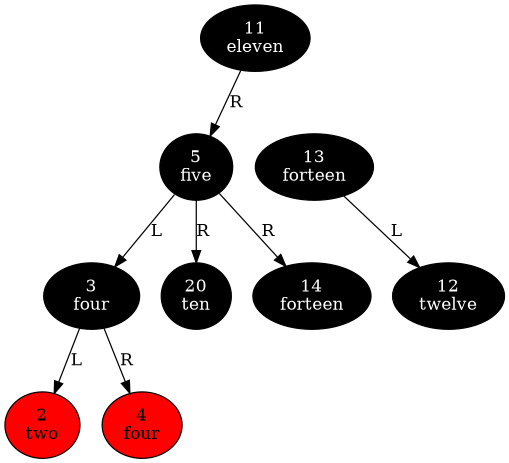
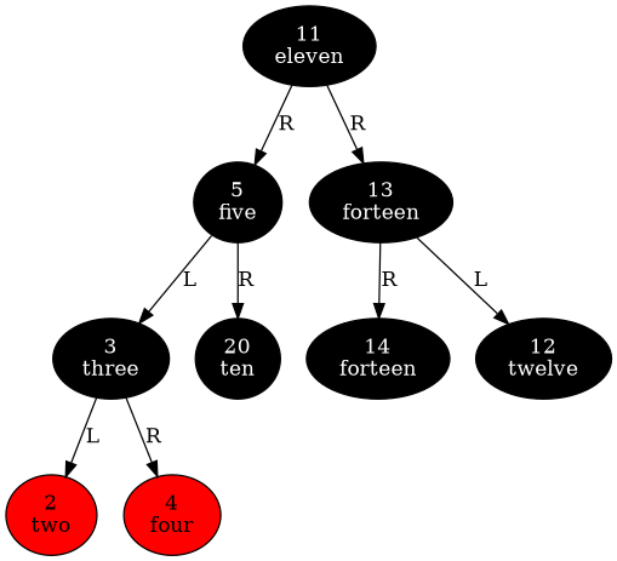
  digraph {
    node [fillcolor=black fontcolor=white style=filled]
    edge [taildir=sw]
    n1 [label="11\neleven"]
    n2 [label="5\nfive"]
    n3 [label="13\nforteen"]
-   n4 [label="3\nfour"]
+   n4 [label="3\nthree"]
    n5 [label="20\nten"]
    n6 [label="12\ntwelve"]
    n7 [label="14\nforteen"]
    n8 [fillcolor=red fontcolor=black label="2\ntwo"]
    n9 [fillcolor=red fontcolor=black label="4\nfour"]
    n1 -> n2 [label=R]
+   n1 -> n3 [label=R taildir=se]
    n2 -> n4 [label=L]
    n2 -> n5 [label=R taildir=se]
    n3 -> n6 [label=L]
-   n2 -> n7 [label=R taildir=se]
+   n3 -> n7 [label=R taildir=se]
    n4 -> n8 [label=L]
    n4 -> n9 [label=R taildir=se]
  }
